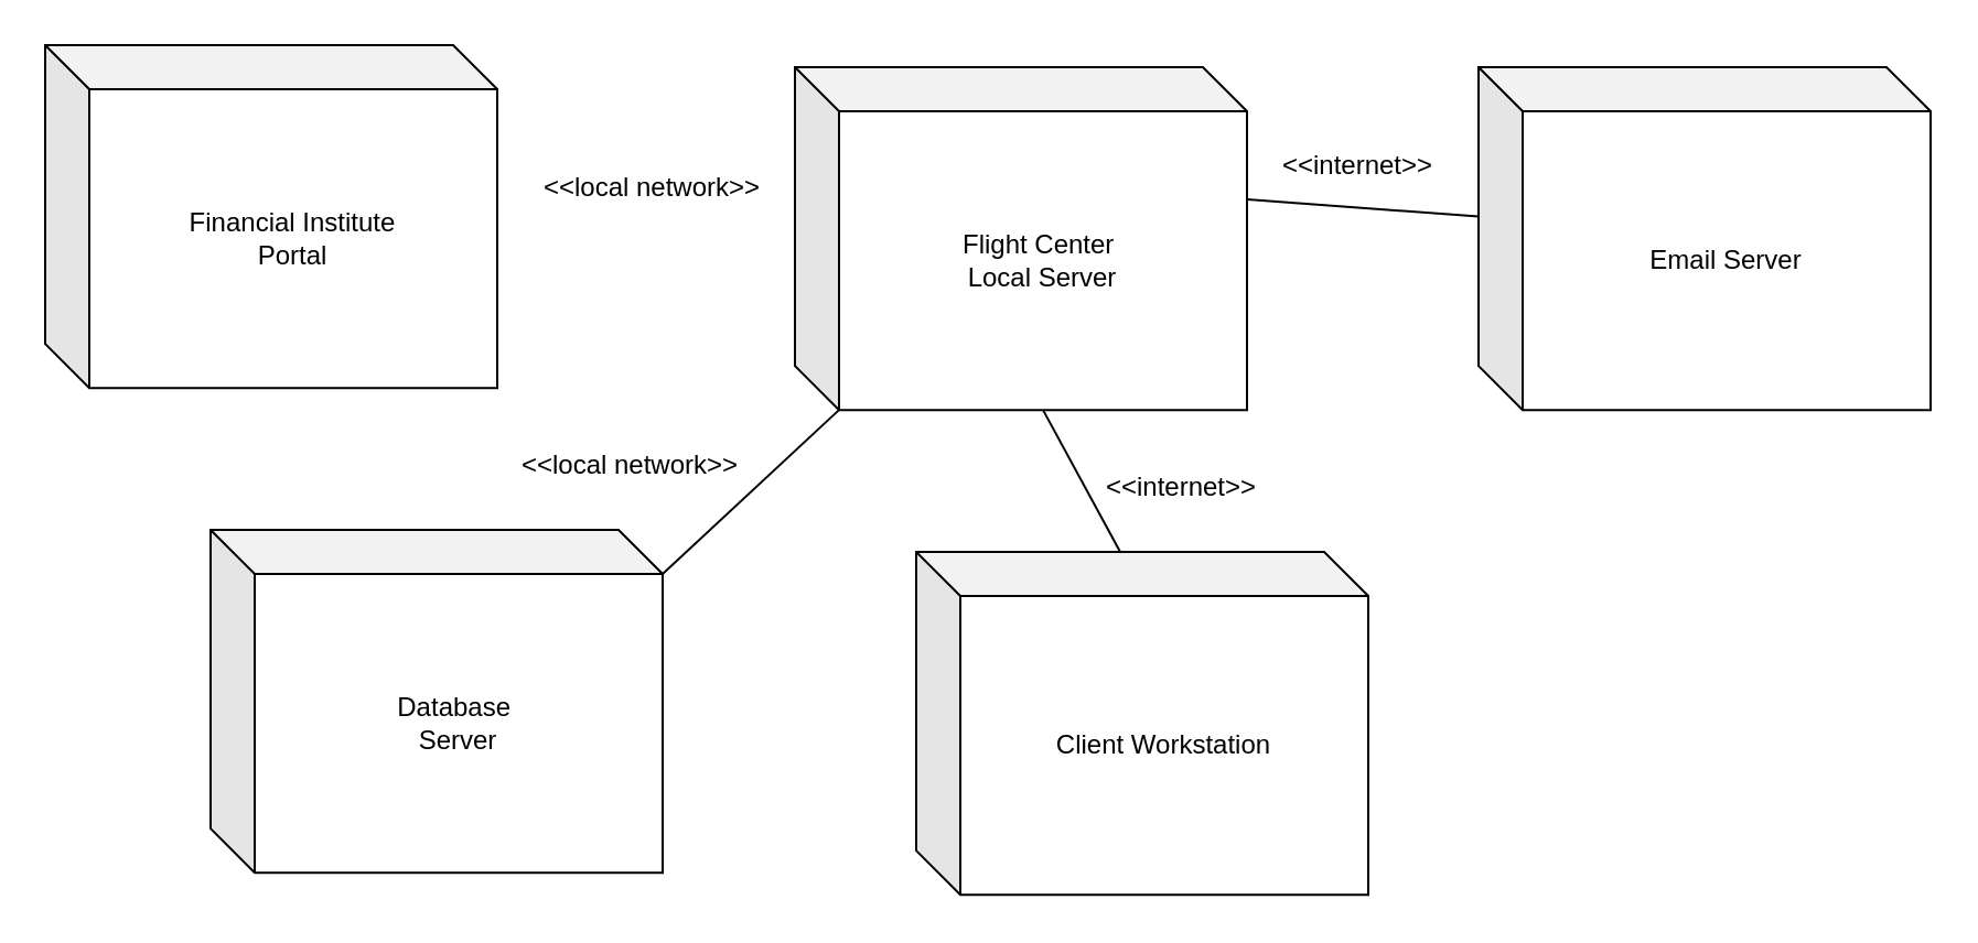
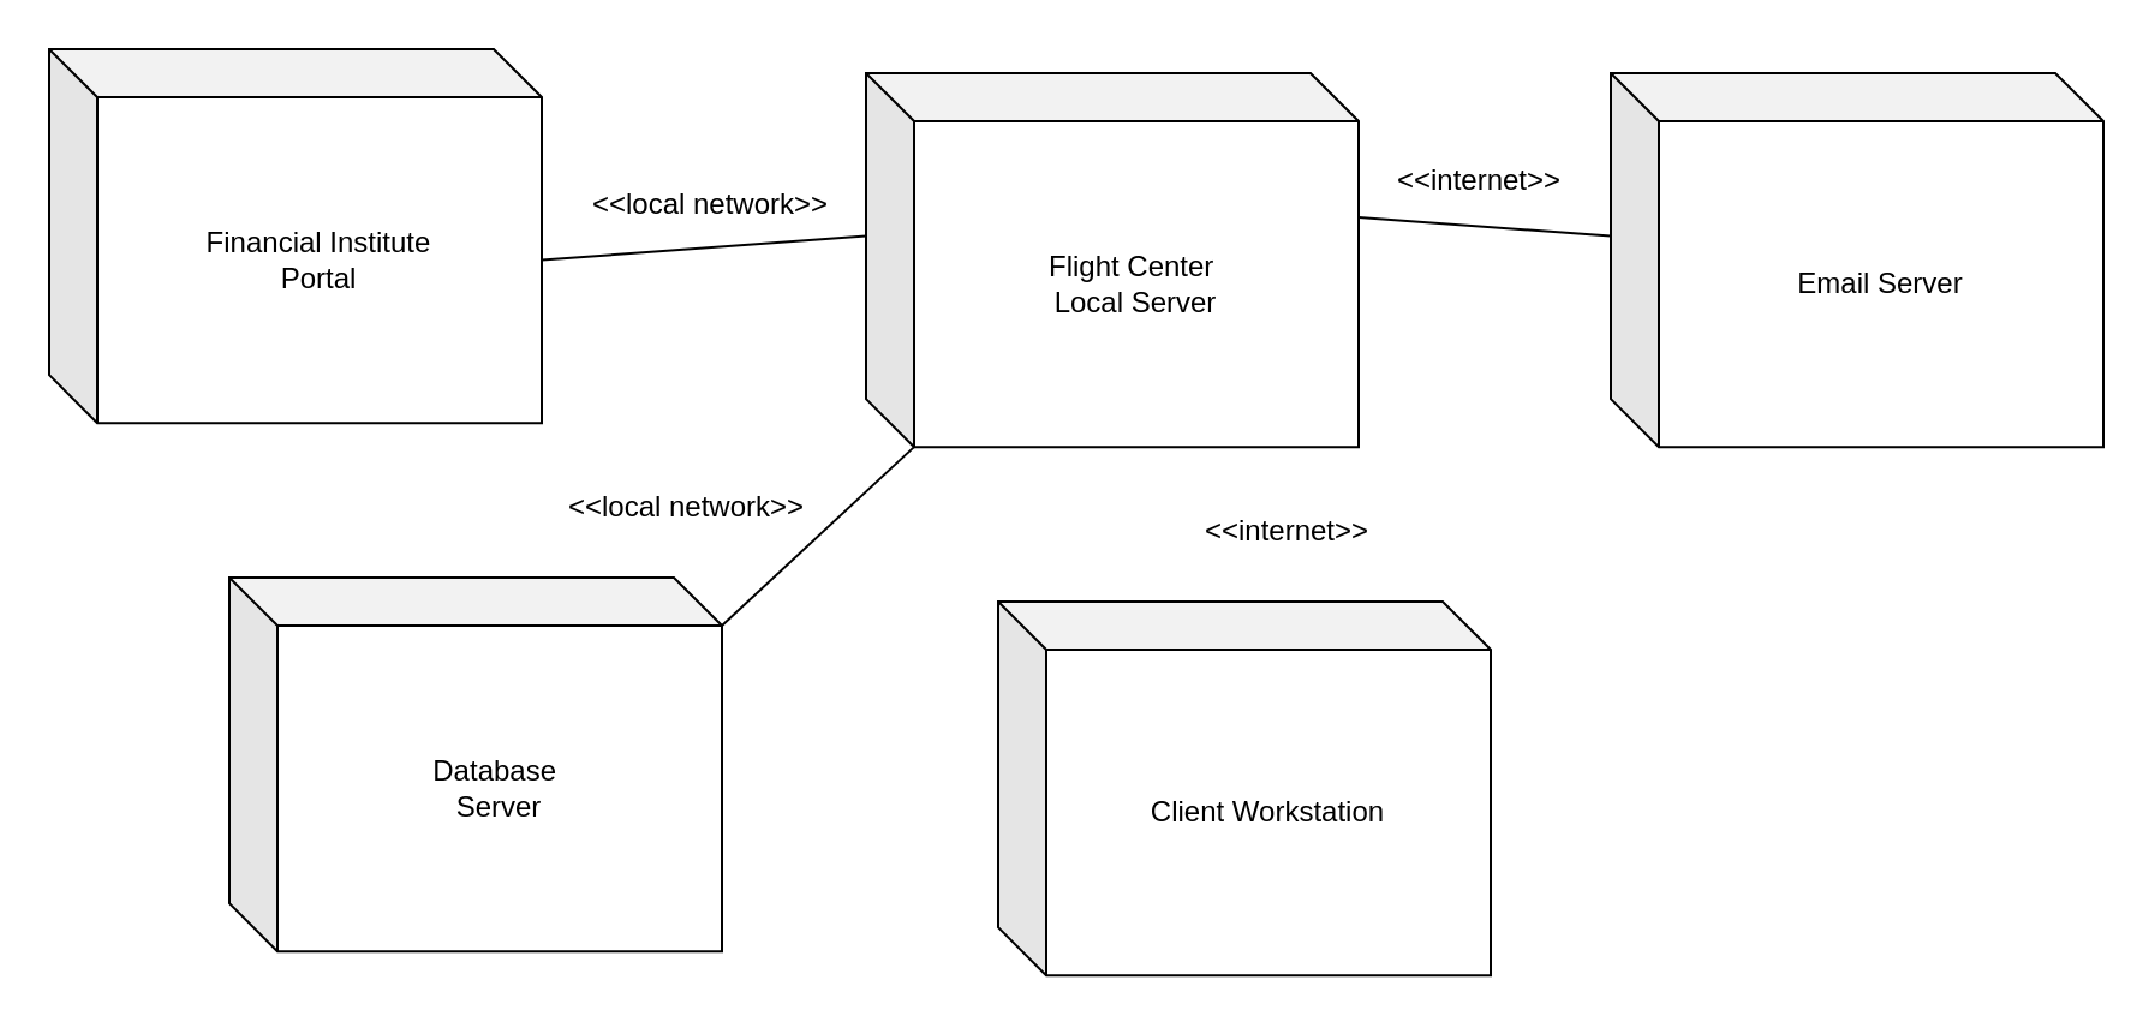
  <mxCell id="0" />
  <mxCell id="1" parent="0" />
  <mxCell id="2" value="Flight Center&amp;nbsp;&lt;br&gt;Local Server" style="shape=cube;whiteSpace=wrap;html=1;boundedLbl=1;backgroundOutline=1;darkOpacity=0.05;darkOpacity2=0.1;rotation=0;" parent="1" vertex="1"><mxGeometry x="360" y="30" width="205" height="155.57" as="geometry" /></mxCell>
  <mxCell id="3" value="Database&amp;nbsp;&lt;br&gt;Server" style="shape=cube;whiteSpace=wrap;html=1;boundedLbl=1;backgroundOutline=1;darkOpacity=0.05;darkOpacity2=0.1;rotation=0;" parent="1" vertex="1"><mxGeometry x="95" y="240" width="205" height="155.57" as="geometry" /></mxCell>
  <mxCell id="4" value="Client Workstation" style="shape=cube;whiteSpace=wrap;html=1;boundedLbl=1;backgroundOutline=1;darkOpacity=0.05;darkOpacity2=0.1;rotation=0;" parent="1" vertex="1"><mxGeometry x="415" y="250" width="205" height="155.57" as="geometry" /></mxCell>
  <mxCell id="5" value="Financial Institute&lt;br&gt;Portal" style="shape=cube;whiteSpace=wrap;html=1;boundedLbl=1;backgroundOutline=1;darkOpacity=0.05;darkOpacity2=0.1;rotation=0;" parent="1" vertex="1"><mxGeometry x="20" y="20" width="205" height="155.57" as="geometry" /></mxCell>
  <mxCell id="6" value="Email Server" style="shape=cube;whiteSpace=wrap;html=1;boundedLbl=1;backgroundOutline=1;darkOpacity=0.05;darkOpacity2=0.1;rotation=0;" parent="1" vertex="1"><mxGeometry x="670" y="30" width="205" height="155.57" as="geometry" /></mxCell>
+ <mxCell id="7" value="" style="endArrow=none;html=1;rounded=0;entryX=0;entryY=0;entryDx=0;entryDy=67.785;entryPerimeter=0;exitX=0;exitY=0;exitDx=205;exitDy=87.785;exitPerimeter=0;" parent="1" source="5" target="2" edge="1"><mxGeometry width="50" height="50" relative="1" as="geometry"><mxPoint x="640" y="210" as="sourcePoint" /><mxPoint x="690" y="160" as="targetPoint" /></mxGeometry></mxCell>
  <mxCell id="8" value="" style="endArrow=none;html=1;rounded=0;entryX=0;entryY=0;entryDx=20;entryDy=155.57;entryPerimeter=0;exitX=0;exitY=0;exitDx=205;exitDy=87.785;exitPerimeter=0;" parent="1" target="2" edge="1"><mxGeometry width="50" height="50" relative="1" as="geometry"><mxPoint x="300" y="259.995" as="sourcePoint" /><mxPoint x="405" y="239.995" as="targetPoint" /></mxGeometry></mxCell>
- <mxCell id="9" value="" style="endArrow=none;html=1;rounded=0;entryX=0;entryY=0;entryDx=112.5;entryDy=155.57;entryPerimeter=0;exitX=0;exitY=0;exitDx=92.5;exitDy=0;exitPerimeter=0;" parent="1" source="4" target="2" edge="1"><mxGeometry width="50" height="50" relative="1" as="geometry"><mxPoint x="310" y="269.995" as="sourcePoint" /><mxPoint x="390" y="195.57" as="targetPoint" /></mxGeometry></mxCell>
  <mxCell id="10" value="" style="endArrow=none;html=1;rounded=0;entryX=0;entryY=0;entryDx=112.5;entryDy=155.57;entryPerimeter=0;exitX=0;exitY=0;exitDx=0;exitDy=67.785;exitPerimeter=0;" parent="1" source="6" edge="1"><mxGeometry width="50" height="50" relative="1" as="geometry"><mxPoint x="650" y="130" as="sourcePoint" /><mxPoint x="565" y="90" as="targetPoint" /></mxGeometry></mxCell>
  <mxCell id="11" value="&amp;lt;&amp;lt;local network&amp;gt;&amp;gt;" style="text;html=1;align=center;verticalAlign=middle;resizable=0;points=[];autosize=1;strokeColor=none;fillColor=none;" parent="1" vertex="1"><mxGeometry x="235" y="70" width="120" height="30" as="geometry" /></mxCell>
  <mxCell id="12" value="&amp;lt;&amp;lt;local network&amp;gt;&amp;gt;" style="text;html=1;align=center;verticalAlign=middle;resizable=0;points=[];autosize=1;strokeColor=none;fillColor=none;" parent="1" vertex="1"><mxGeometry x="225" y="195.57" width="120" height="30" as="geometry" /></mxCell>
  <mxCell id="13" value="&amp;lt;&amp;lt;internet&amp;gt;&amp;gt;" style="text;html=1;align=center;verticalAlign=middle;resizable=0;points=[];autosize=1;strokeColor=none;fillColor=none;" parent="1" vertex="1"><mxGeometry x="490" y="205.57" width="90" height="30" as="geometry" /></mxCell>
  <mxCell id="14" value="&amp;lt;&amp;lt;internet&amp;gt;&amp;gt;" style="text;html=1;align=center;verticalAlign=middle;resizable=0;points=[];autosize=1;strokeColor=none;fillColor=none;" parent="1" vertex="1"><mxGeometry x="570" y="60" width="90" height="30" as="geometry" /></mxCell>
